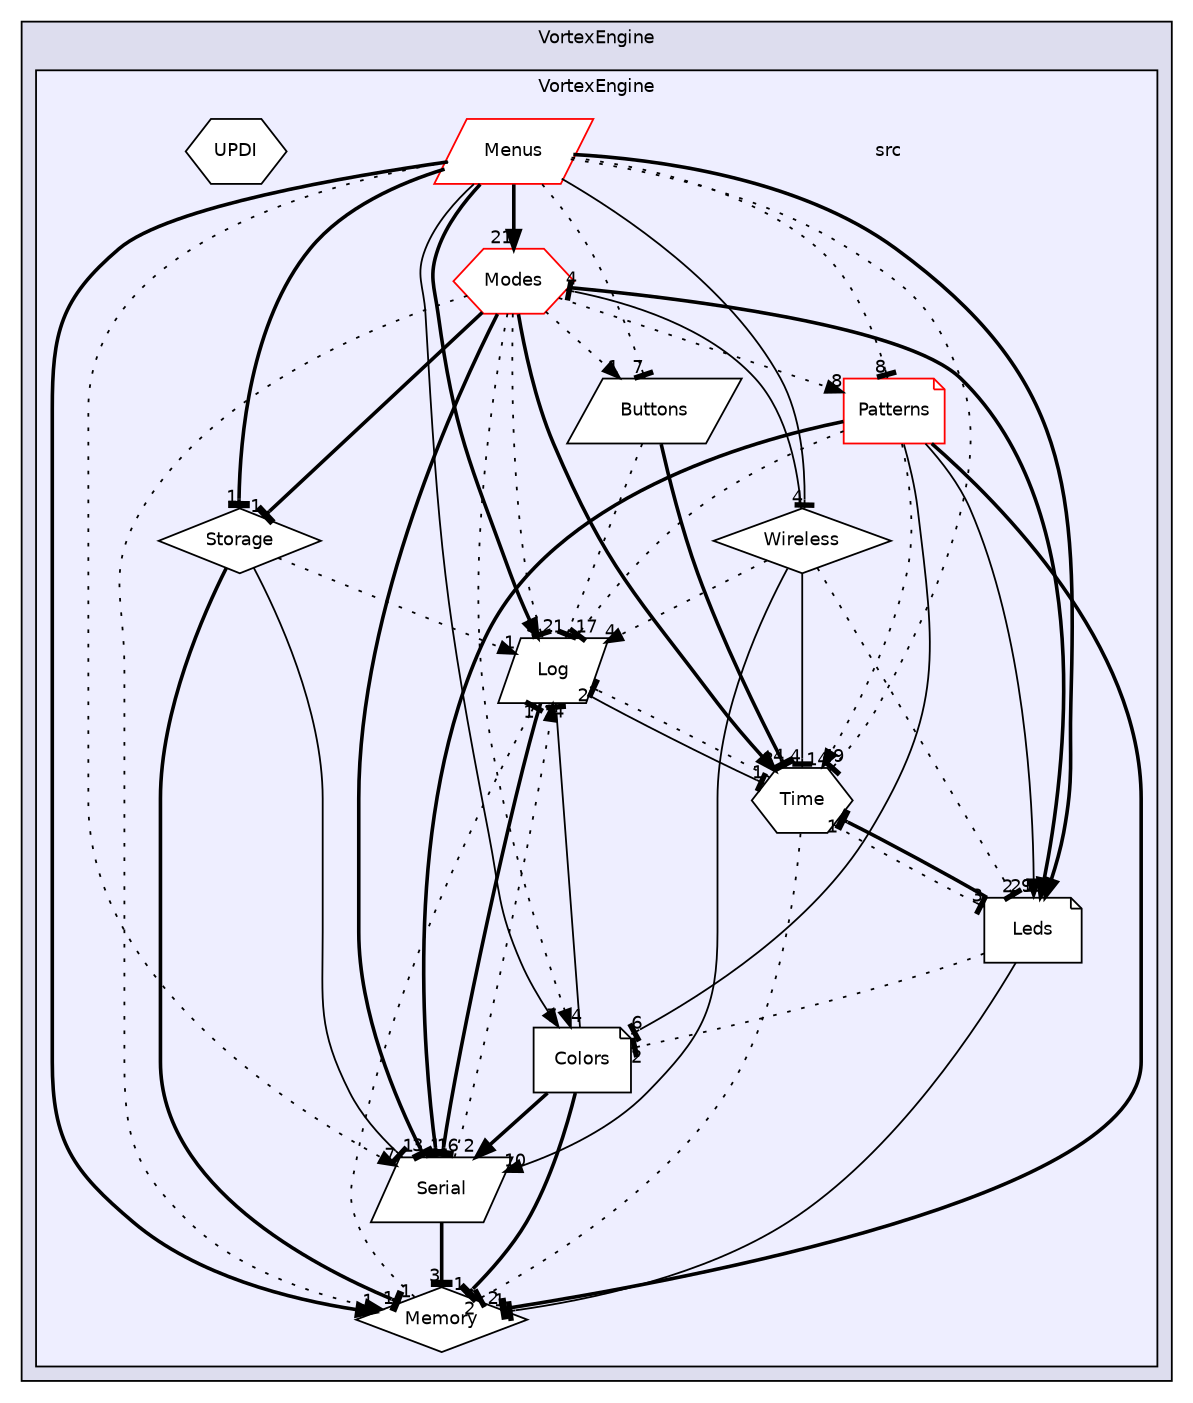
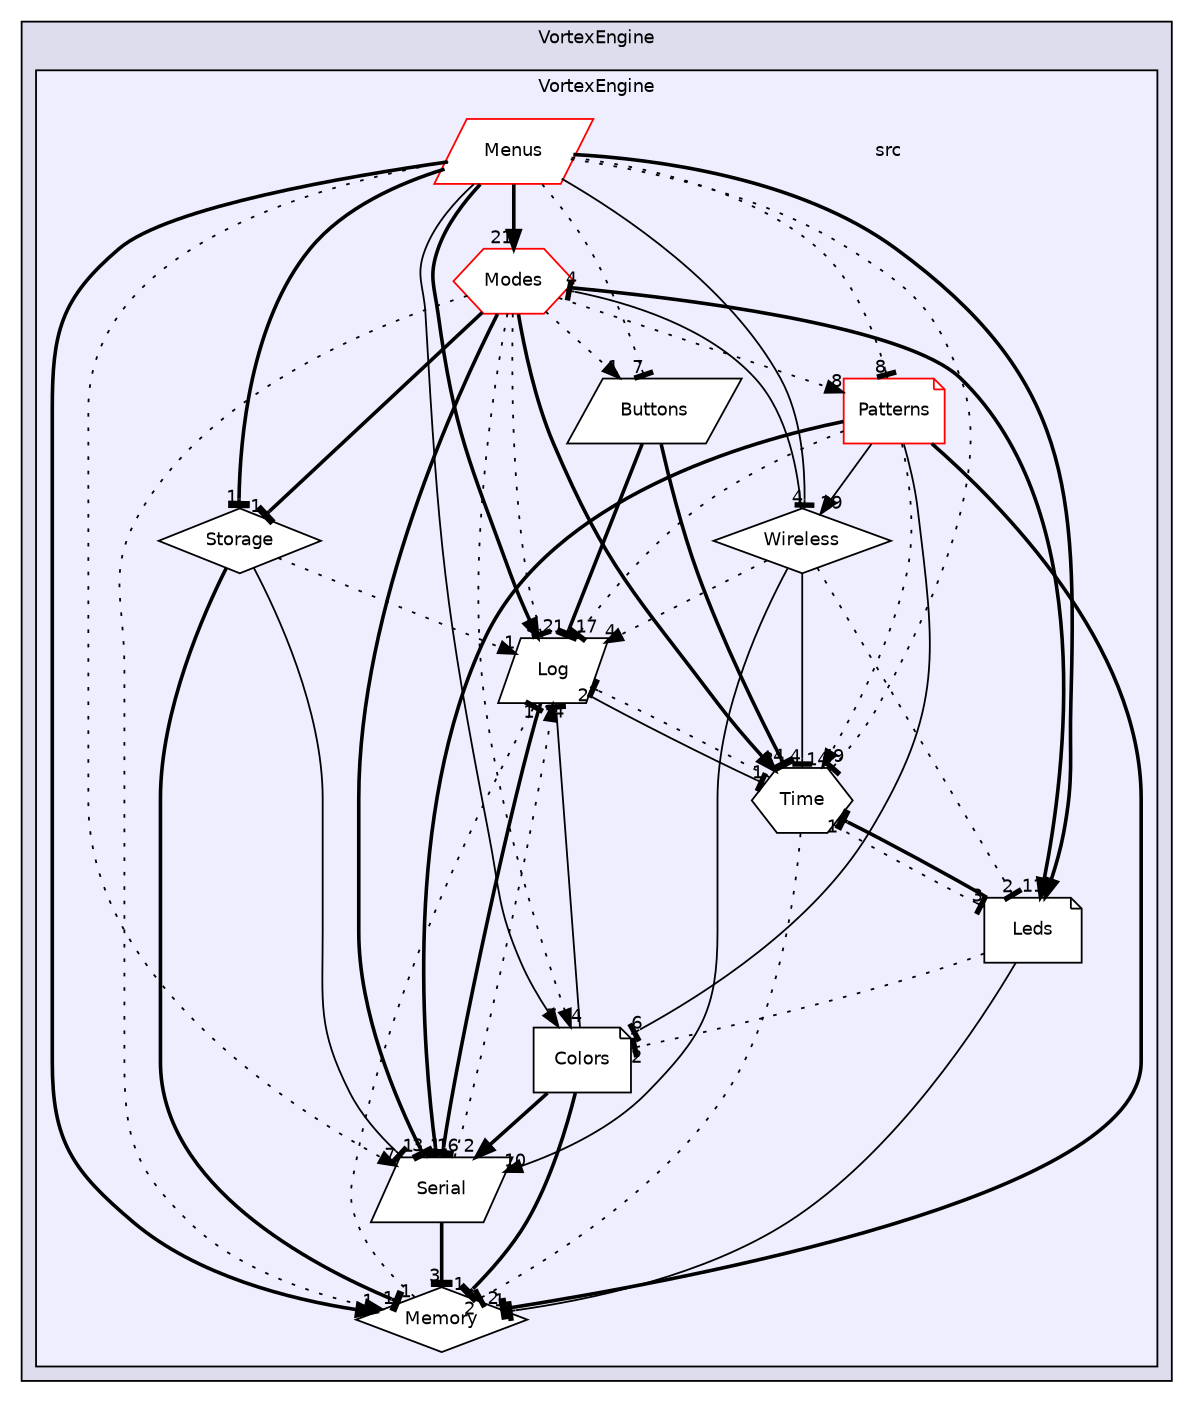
  digraph {
    compound=true
    node [fontname=Helvetica fontsize=10 shape=parallelogram color=black fillcolor=white style=filled]
    edge [arrowhead=tee headlabel=1 labeldistance=1.5 labelfontname=Helvetica labelfontsize=10 style=dotted]
    n1 [label=src shape=plaintext color="" fillcolor="" style=""]
    n2 [label=Buttons]
    n3 [label=Colors shape=note]
    n4 [label=Leds shape=note]
    n5 [label=Log]
    n6 [label=Memory shape=diamond]
    n7 [color=red label=Menus]
    n8 [color=red label=Modes shape=hexagon]
    n9 [color=red label=Patterns shape=note]
    n10 [label=Serial]
    n11 [label=Storage shape=diamond]
    n12 [label=Time shape=hexagon]
-   n13 [label=UPDI shape=hexagon]
    n14 [label=Wireless shape=diamond]
    subgraph cluster_1 {
      bgcolor="#ddddee"
      fontname=Helvetica
      fontsize=10
      label=VortexEngine
      pencolor=black
      subgraph cluster_2 {
        bgcolor="#eeeeff"
        fontname=Helvetica
        fontsize=10
        label=VortexEngine
        pencolor=black
        n1
        n2
        n3
        n4
        n5
        n6
        n7
        n8
        n9
        n10
        n11
        n12
-       n13
        n14
      }
    }
-   n2 -> n5
+   n2 -> n5 [style=bold]
    n2 -> n12 [headlabel=4 style=bold]
    n3 -> n5 [style=solid]
    n3 -> n6 [style=bold]
    n3 -> n10 [arrowhead=normal headlabel=2 style=bold]
    n4 -> n3 [headlabel=2]
    n4 -> n6 [style=solid]
    n4 -> n12 [style=bold]
    n5 -> n10 [style=bold]
    n5 -> n12 [style=solid]
    n6 -> n5
    n7 -> n2 [headlabel=7]
    n7 -> n3 [arrowhead=normal headlabel=7 style=solid]
    n7 -> n4 [arrowhead=normal headlabel=11 style=bold]
    n7 -> n5 [arrowhead=normal headlabel=9 style=bold]
    n7 -> n6 [arrowhead=normal style=bold]
    n7 -> n8 [arrowhead=normal headlabel=21 style=bold]
    n7 -> n9 [headlabel=8]
    n7 -> n10 [arrowhead=normal headlabel=7]
    n7 -> n11 [style=bold]
    n7 -> n12 [headlabel=14]
    n7 -> n14 [headlabel=4 style=solid]
    n8 -> n2 [arrowhead=normal]
    n8 -> n3 [arrowhead=normal headlabel=4]
    n8 -> n4 [arrowhead=normal headlabel=4 style=bold]
    n8 -> n5 [headlabel=2]
    n8 -> n6 [arrowhead=normal]
    n8 -> n9 [arrowhead=normal headlabel=8]
    n8 -> n10 [headlabel=3 style=bold]
    n8 -> n11 [style=bold]
    n8 -> n12 [arrowhead=normal headlabel=3 style=bold]
    n9 -> n3 [headlabel=6 style=solid]
-   n9 -> n4 [arrowhead=normal headlabel=29 style=solid]
+   n9 -> n14 [arrowhead=normal headlabel=29 style=solid]
    n9 -> n5 [headlabel=17]
    n9 -> n6 [headlabel=2 style=bold]
    n9 -> n10 [headlabel=16 style=bold]
    n9 -> n12 [arrowhead=normal headlabel=49]
    n10 -> n5 [arrowhead=normal headlabel=4]
    n10 -> n6 [headlabel=3 style=bold]
    n11 -> n5 [arrowhead=normal]
    n11 -> n6 [style=bold]
    n11 -> n10 [style=solid]
    n12 -> n4 [headlabel=3]
    n12 -> n5 [headlabel=2]
    n12 -> n6 [headlabel=2]
    n14 -> n4 [headlabel=2]
    n14 -> n5 [arrowhead=normal headlabel=4]
    n14 -> n8 [headlabel=4 style=solid]
    n14 -> n10 [arrowhead=normal headlabel=10 style=solid]
    n14 -> n12 [headlabel=4 style=solid]
  }
